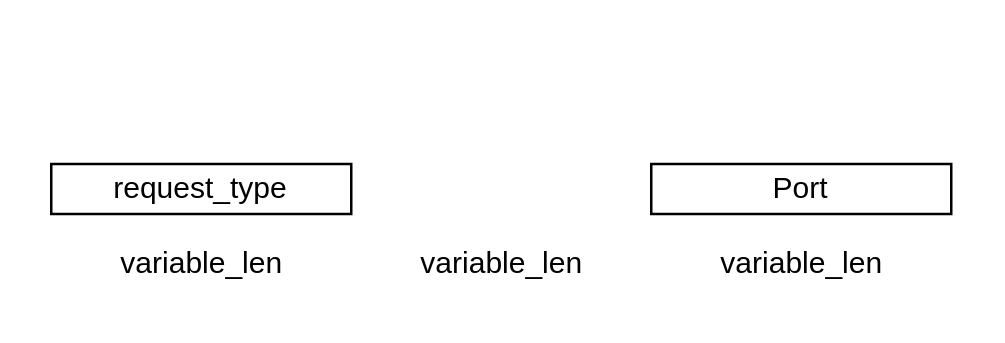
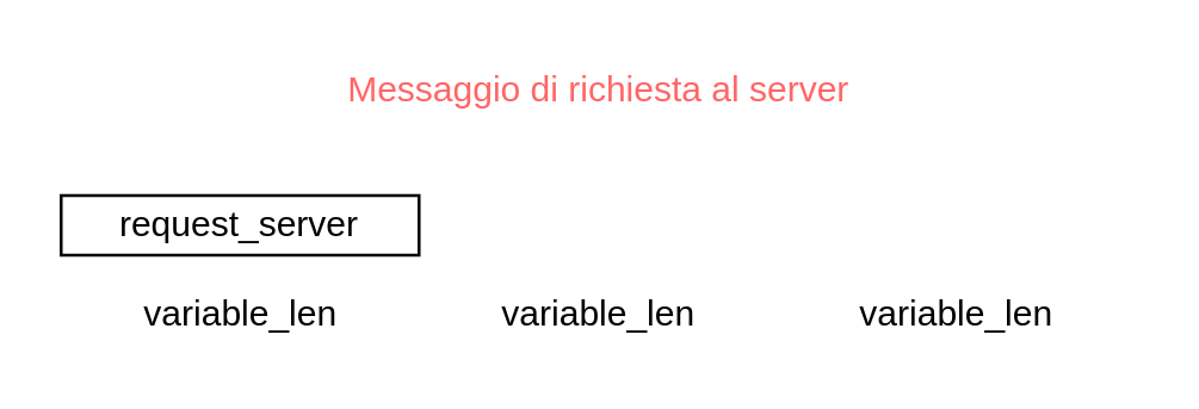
  <mxCell id="0" />
  <mxCell id="1" parent="0" />
- <mxCell id="2" value="request_type" style="rounded=0;whiteSpace=wrap;html=1;" vertex="1" parent="1"><mxGeometry x="20" y="65" width="120" height="20" as="geometry" /></mxCell>
- <mxCell id="3" value="Port" style="rounded=0;whiteSpace=wrap;html=1;" vertex="1" parent="1"><mxGeometry x="260" y="65" width="120" height="20" as="geometry" /></mxCell>
+ <mxCell id="2" value="request_server" style="rounded=0;whiteSpace=wrap;html=1;" vertex="1" parent="1"><mxGeometry x="20" y="65" width="120" height="20" as="geometry" /></mxCell>
  <mxCell id="4" value="variable_len" style="text;html=1;align=center;verticalAlign=middle;resizable=0;points=[];autosize=1;" vertex="1" parent="1"><mxGeometry x="40" y="95" width="80" height="20" as="geometry" /></mxCell>
  <mxCell id="5" value="variable_len" style="text;html=1;align=center;verticalAlign=middle;resizable=0;points=[];autosize=1;" vertex="1" parent="1"><mxGeometry x="160" y="95" width="80" height="20" as="geometry" /></mxCell>
  <mxCell id="6" value="variable_len" style="text;html=1;align=center;verticalAlign=middle;resizable=0;points=[];autosize=1;" vertex="1" parent="1"><mxGeometry x="280" y="95" width="80" height="20" as="geometry" /></mxCell>
+ <mxCell id="7" value="Messaggio di richiesta al server" style="text;html=1;align=center;verticalAlign=middle;resizable=0;points=[];autosize=1;fontColor=#FF6666;" vertex="1" parent="1"><mxGeometry x="110" y="20" width="180" height="20" as="geometry" /></mxCell>
